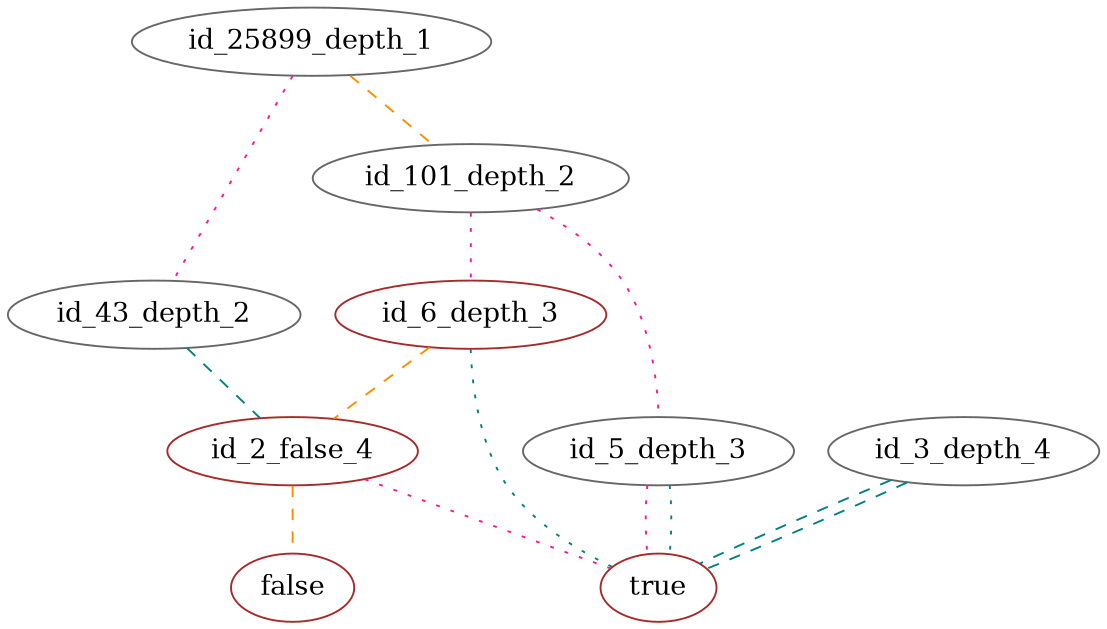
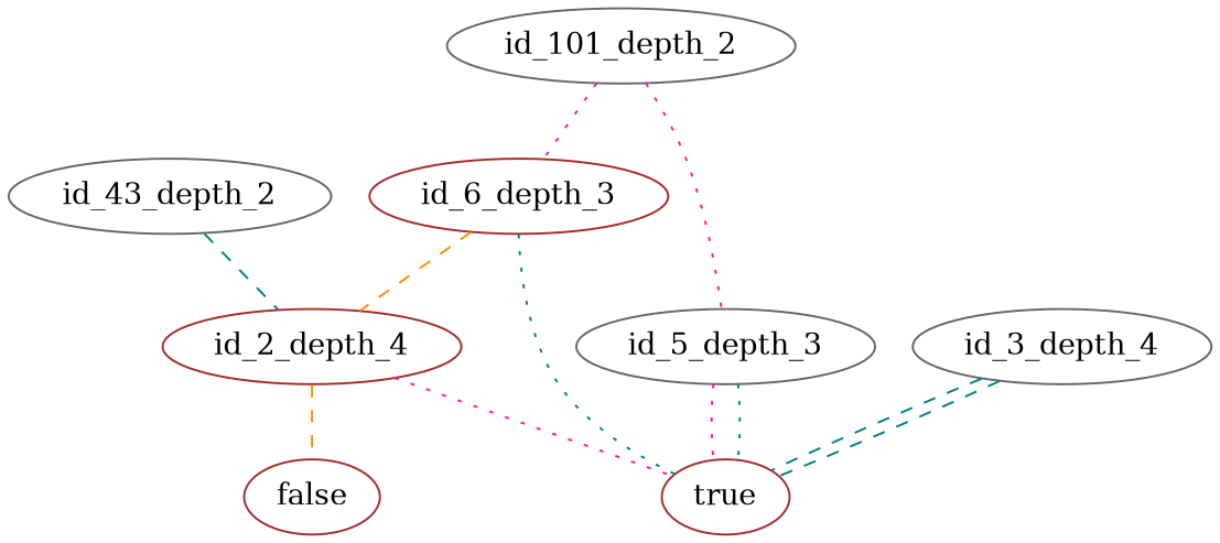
  graph {
    node [color=gray40]
    edge [color=deeppink style=dotted]
-   id_25899_depth_1
    id_43_depth_2
    id_101_depth_2
-   id_2_depth_4 [color=brown label=id_2_false_4]
+   id_2_depth_4 [color=brown]
    id_5_depth_3
    id_6_depth_3 [color=brown]
    true [color=brown]
    false [color=brown]
    id_3_depth_4
-   id_25899_depth_1 -- id_43_depth_2
-   id_25899_depth_1 -- id_101_depth_2 [color=darkorange style=dashed]
    id_43_depth_2 -- id_2_depth_4 [color=teal style=dashed]
    id_101_depth_2 -- id_5_depth_3
    id_101_depth_2 -- id_6_depth_3
    id_2_depth_4 -- true
    id_2_depth_4 -- false [color=darkorange style=dashed]
    id_5_depth_3 -- true
    id_5_depth_3 -- true [color=teal]
    id_6_depth_3 -- id_2_depth_4 [color=darkorange style=dashed]
    id_6_depth_3 -- true [color=teal]
    id_3_depth_4 -- true [color=teal style=dashed]
    id_3_depth_4 -- true [color=teal style=dashed]
  }
